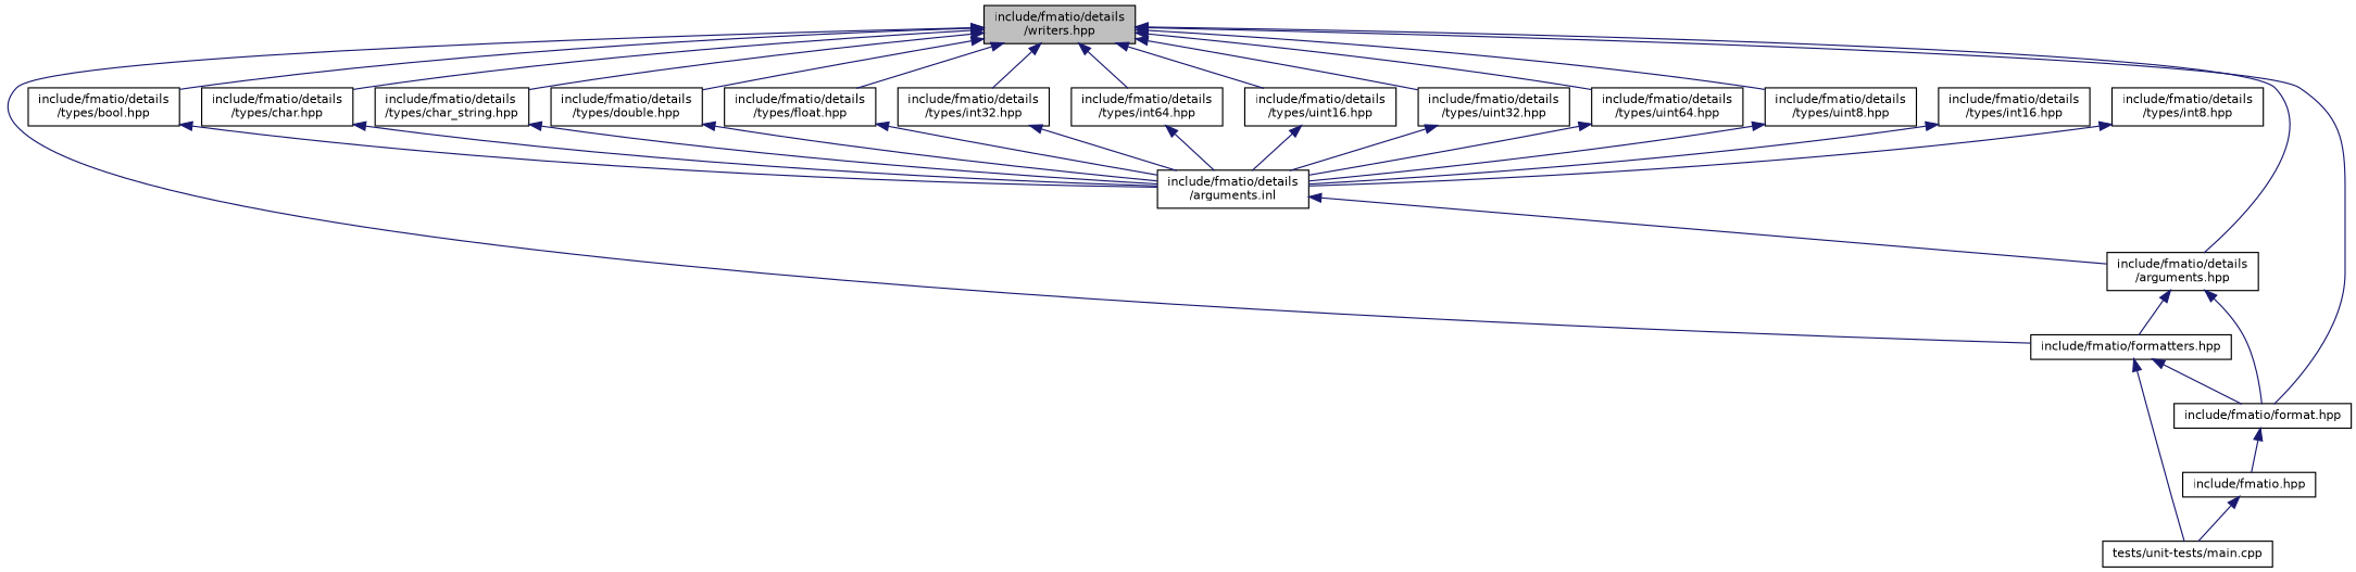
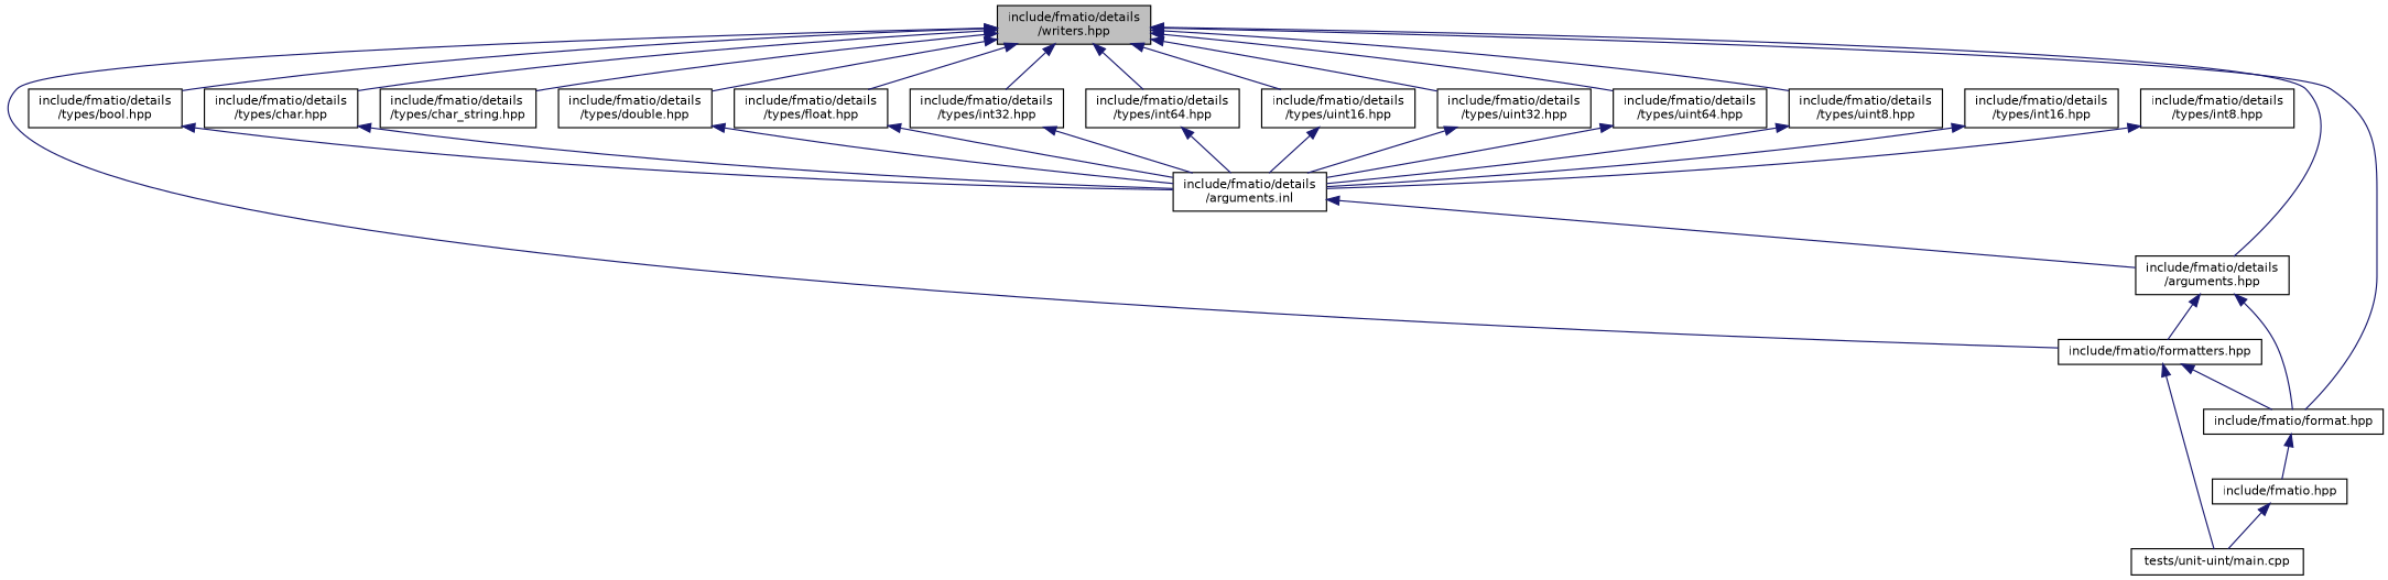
  digraph {
    node [color=black fillcolor=white fontname=Helvetica fontsize=10 shape=record style=filled]
    edge [color=midnightblue dir=back fontname=Helvetica fontsize=10 labelfontname=Helvetica labelfontsize=10 style=solid]
    n1 [fillcolor=grey75 fontcolor=black height=0.2 label="include/fmatio/details\l/writers.hpp" width=0.4]
    n2 [height=0.2 label="include/fmatio/details\l/arguments.hpp" width=0.4]
    n3 [height=0.2 label="include/fmatio/format.hpp" width=0.4]
    n4 [height=0.2 label="include/fmatio/formatters.hpp" width=0.4]
    n5 [height=0.2 label="include/fmatio/details\l/types/bool.hpp" width=0.4]
    n6 [height=0.2 label="include/fmatio/details\l/types/char.hpp" width=0.4]
    n7 [height=0.2 label="include/fmatio/details\l/types/char_string.hpp" width=0.4]
    n8 [height=0.2 label="include/fmatio/details\l/types/double.hpp" width=0.4]
    n9 [height=0.2 label="include/fmatio/details\l/types/float.hpp" width=0.4]
    n10 [height=0.2 label="include/fmatio/details\l/types/int32.hpp" width=0.4]
    n11 [height=0.2 label="include/fmatio/details\l/types/int64.hpp" width=0.4]
    n12 [height=0.2 label="include/fmatio/details\l/types/uint16.hpp" width=0.4]
    n13 [height=0.2 label="include/fmatio/details\l/types/uint32.hpp" width=0.4]
    n14 [height=0.2 label="include/fmatio/details\l/types/uint64.hpp" width=0.4]
    n15 [height=0.2 label="include/fmatio/details\l/types/uint8.hpp" width=0.4]
    n16 [height=0.2 label="include/fmatio.hpp" width=0.4]
-   n17 [height=0.2 label="tests/unit-tests/main.cpp" width=0.4]
+   n17 [height=0.2 label="tests/unit-uint/main.cpp" width=0.4]
    n18 [height=0.2 label="include/fmatio/details\l/arguments.inl" width=0.4]
    n19 [height=0.2 label="include/fmatio/details\l/types/int16.hpp" width=0.4]
    n20 [height=0.2 label="include/fmatio/details\l/types/int8.hpp" width=0.4]
    n1 -> n2
    n1 -> n3
    n1 -> n4
    n1 -> n5
    n1 -> n6
    n1 -> n7
    n1 -> n8
    n1 -> n9
    n1 -> n10
    n1 -> n11
    n1 -> n12
    n1 -> n13
    n1 -> n14
    n1 -> n15
    n2 -> n3
    n2 -> n4
    n3 -> n16
    n4 -> n3
    n4 -> n17
    n5 -> n18
    n6 -> n18
-   n7 -> n18
    n8 -> n18
    n9 -> n18
    n10 -> n18
    n11 -> n18
    n12 -> n18
    n13 -> n18
    n14 -> n18
    n15 -> n18
    n16 -> n17
    n18 -> n2
    n19 -> n18
    n20 -> n18
  }
